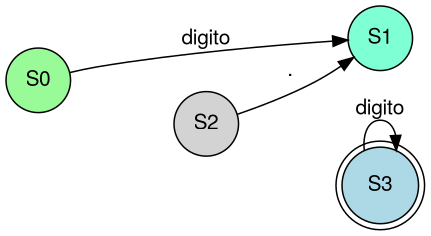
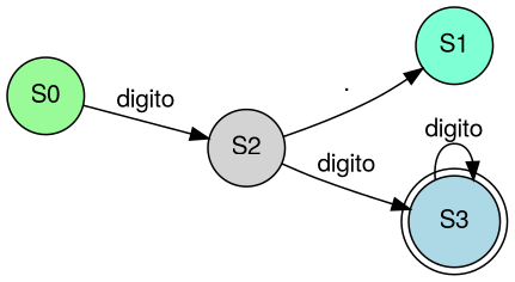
  digraph {
    fontname="Helvetica,Arial,sans-serif"
    rankdir=LR
    node [fontname="Helvetica,Arial,sans-serif" shape=circle style=filled]
    edge [fontname="Helvetica,Arial,sans-serif"]
    S0 [fillcolor=palegreen]
    S1 [fillcolor=aquamarine]
    S2 [fillcolor=lightgrey]
    S3 [fillcolor=lightblue shape=doublecircle]
-   S0 -> S1 [label=digito]
+   S0 -> S2 [label=digito]
    S2 -> S1 [label="."]
+   S2 -> S3 [label=digito]
    S3 -> S3 [label=digito]
  }
